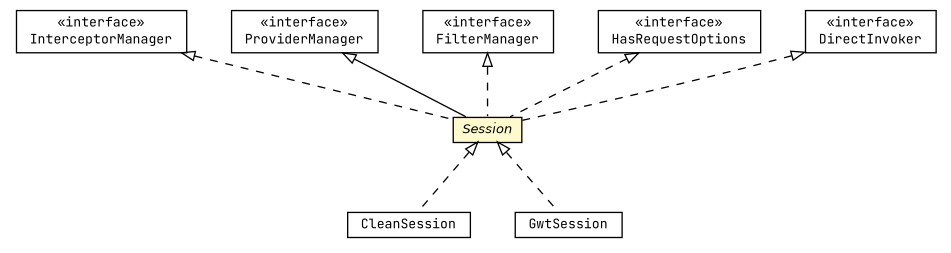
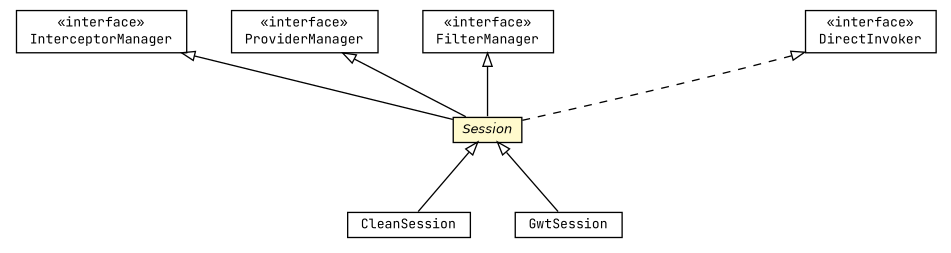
  digraph {
    fontname="JetBrains Mono"
    nodesep=0.25
    ranksep=0.5
    node [fontcolor=black fontname="JetBrains Mono" fontsize=10.0 shape=plaintext]
    edge [arrowtail=empty dir=back fontname="JetBrains Mono" fontsize=10 headport=p labelfontname=Helvetica labelfontsize=10 style=dashed tailport=p]
    n1 [label=<<table title="io.reinert.requestor.core.InterceptorManager" border="0" cellborder="1" cellspacing="0" cellpadding="2" port="p" href="./InterceptorManager.html"> 		<tr><td><table border="0" cellspacing="0" cellpadding="1"> <tr><td align="center" balign="center"> &#171;interface&#187; </td></tr> <tr><td align="center" balign="center"> InterceptorManager </td></tr> 		</table></td></tr> 		</table>>]
    n2 [label=<<table title="io.reinert.requestor.core.Session" border="0" cellborder="1" cellspacing="0" cellpadding="2" port="p" bgcolor="lemonChiffon" href="./Session.html"> 		<tr><td><table border="0" cellspacing="0" cellpadding="1"> <tr><td align="center" balign="center"><font face="Helvetica-Oblique"> Session </font></td></tr> 		</table></td></tr> 		</table>>]
    n3 [label=<<table title="io.reinert.requestor.core.CleanSession" border="0" cellborder="1" cellspacing="0" cellpadding="2" port="p" href="./CleanSession.html"> 		<tr><td><table border="0" cellspacing="0" cellpadding="1"> <tr><td align="center" balign="center"> CleanSession </td></tr> 		</table></td></tr> 		</table>>]
    n4 [label=<<table title="io.reinert.requestor.gwt.GwtSession" border="0" cellborder="1" cellspacing="0" cellpadding="2" port="p" href="../gwt/GwtSession.html"> 		<tr><td><table border="0" cellspacing="0" cellpadding="1"> <tr><td align="center" balign="center"> GwtSession </td></tr> 		</table></td></tr> 		</table>>]
    n5 [label=<<table title="io.reinert.requestor.core.ProviderManager" border="0" cellborder="1" cellspacing="0" cellpadding="2" port="p" href="./ProviderManager.html"> 		<tr><td><table border="0" cellspacing="0" cellpadding="1"> <tr><td align="center" balign="center"> &#171;interface&#187; </td></tr> <tr><td align="center" balign="center"> ProviderManager </td></tr> 		</table></td></tr> 		</table>>]
    n6 [label=<<table title="io.reinert.requestor.core.FilterManager" border="0" cellborder="1" cellspacing="0" cellpadding="2" port="p" href="./FilterManager.html"> 		<tr><td><table border="0" cellspacing="0" cellpadding="1"> <tr><td align="center" balign="center"> &#171;interface&#187; </td></tr> <tr><td align="center" balign="center"> FilterManager </td></tr> 		</table></td></tr> 		</table>>]
-   n7 [label=<<table title="io.reinert.requestor.core.HasRequestOptions" border="0" cellborder="1" cellspacing="0" cellpadding="2" port="p" href="./HasRequestOptions.html"> 		<tr><td><table border="0" cellspacing="0" cellpadding="1"> <tr><td align="center" balign="center"> &#171;interface&#187; </td></tr> <tr><td align="center" balign="center"> HasRequestOptions </td></tr> 		</table></td></tr> 		</table>>]
    n8 [label=<<table title="io.reinert.requestor.core.DirectInvoker" border="0" cellborder="1" cellspacing="0" cellpadding="2" port="p" href="./DirectInvoker.html"> 		<tr><td><table border="0" cellspacing="0" cellpadding="1"> <tr><td align="center" balign="center"> &#171;interface&#187; </td></tr> <tr><td align="center" balign="center"> DirectInvoker </td></tr> 		</table></td></tr> 		</table>>]
-   n1 -> n2
-   n2 -> n3
-   n2 -> n4
+   n1 -> n2 [style=solid]
+   n2 -> n3 [style=""]
+   n2 -> n4 [style=""]
    n5 -> n2 [style=solid]
-   n6 -> n2
-   n7 -> n2
+   n6 -> n2 [style=solid]
    n8 -> n2
  }
